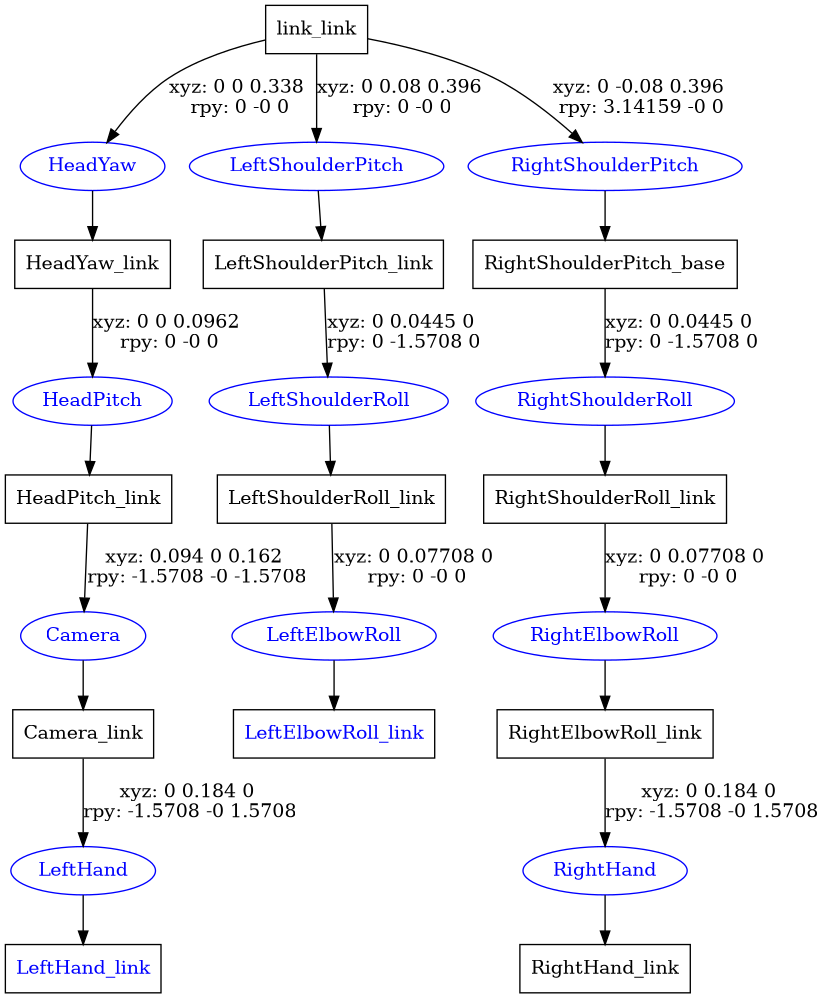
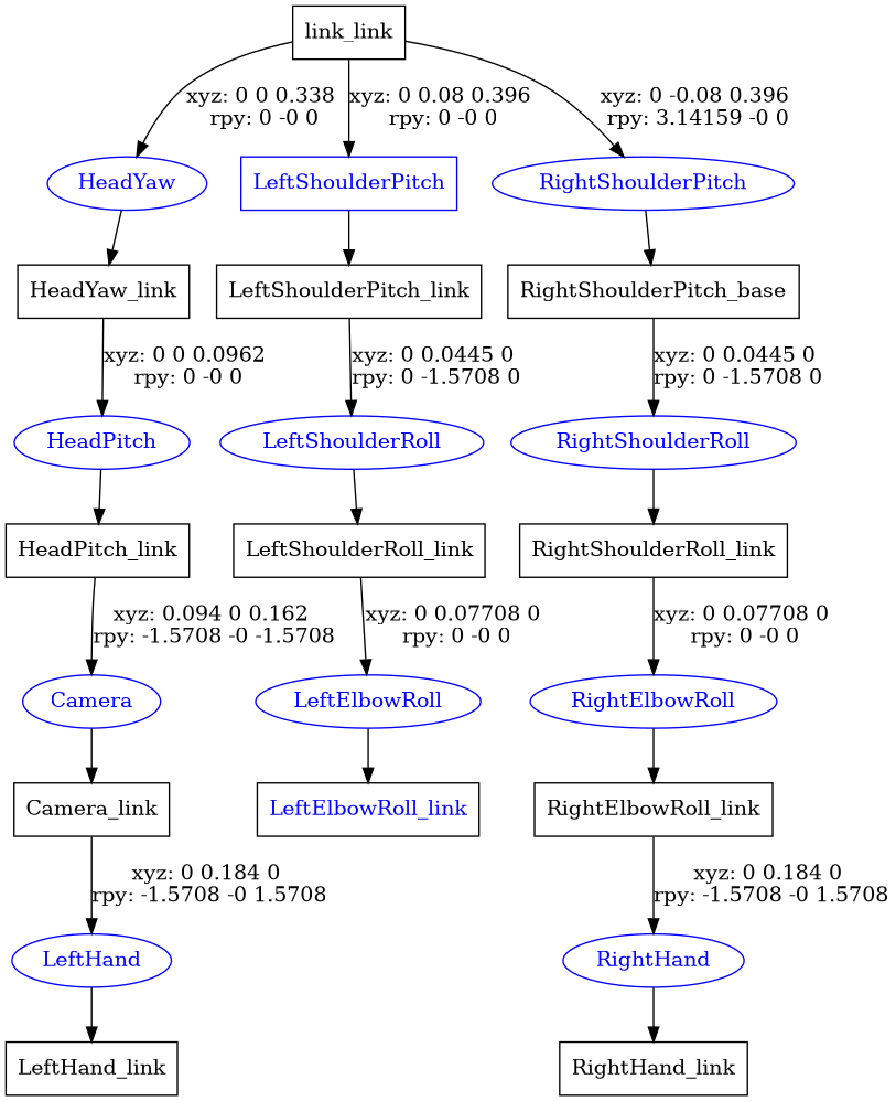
  digraph {
    node [shape=box fontcolor=blue]
    n1 [label=link_link fontcolor=""]
    HeadYaw [color=blue shape=ellipse]
-   LeftShoulderPitch [color=blue shape=ellipse]
+   LeftShoulderPitch [color=blue]
    RightShoulderPitch [color=blue shape=ellipse]
    n5 [label=HeadYaw_link fontcolor=""]
    n6 [label=LeftShoulderPitch_link fontcolor=""]
    n7 [label=RightShoulderPitch_base fontcolor=""]
    HeadPitch [color=blue shape=ellipse]
    n9 [label=HeadPitch_link fontcolor=""]
    Camera [color=blue shape=ellipse]
    n11 [label=Camera_link fontcolor=""]
    LeftHand [color=blue shape=ellipse]
    LeftShoulderRoll [color=blue shape=ellipse]
    n14 [label=LeftShoulderRoll_link fontcolor=""]
    LeftElbowRoll [color=blue shape=ellipse]
    n16 [label=LeftElbowRoll_link]
-   n17 [label=LeftHand_link]
+   n17 [label=LeftHand_link fontcolor=""]
    RightShoulderRoll [color=blue shape=ellipse]
    n19 [label=RightShoulderRoll_link fontcolor=""]
    RightElbowRoll [color=blue shape=ellipse]
    n21 [label=RightElbowRoll_link fontcolor=""]
    RightHand [color=blue shape=ellipse]
    n23 [label=RightHand_link fontcolor=""]
    n1 -> HeadYaw [label="xyz: 0 0 0.338 \nrpy: 0 -0 0"]
    n1 -> LeftShoulderPitch [label="xyz: 0 0.08 0.396 \nrpy: 0 -0 0"]
    n1 -> RightShoulderPitch [label="xyz: 0 -0.08 0.396 \nrpy: 3.14159 -0 0"]
    HeadYaw -> n5
    LeftShoulderPitch -> n6
    RightShoulderPitch -> n7
    n5 -> HeadPitch [label="xyz: 0 0 0.0962 \nrpy: 0 -0 0"]
    n6 -> LeftShoulderRoll [label="xyz: 0 0.0445 0 \nrpy: 0 -1.5708 0"]
    n7 -> RightShoulderRoll [label="xyz: 0 0.0445 0 \nrpy: 0 -1.5708 0"]
    HeadPitch -> n9
    n9 -> Camera [label="xyz: 0.094 0 0.162 \nrpy: -1.5708 -0 -1.5708"]
    Camera -> n11
    n11 -> LeftHand [label="xyz: 0 0.184 0 \nrpy: -1.5708 -0 1.5708"]
    LeftHand -> n17
    LeftShoulderRoll -> n14
    n14 -> LeftElbowRoll [label="xyz: 0 0.07708 0 \nrpy: 0 -0 0"]
    LeftElbowRoll -> n16
    RightShoulderRoll -> n19
    n19 -> RightElbowRoll [label="xyz: 0 0.07708 0 \nrpy: 0 -0 0"]
    RightElbowRoll -> n21
    n21 -> RightHand [label="xyz: 0 0.184 0 \nrpy: -1.5708 -0 1.5708"]
    RightHand -> n23
  }
